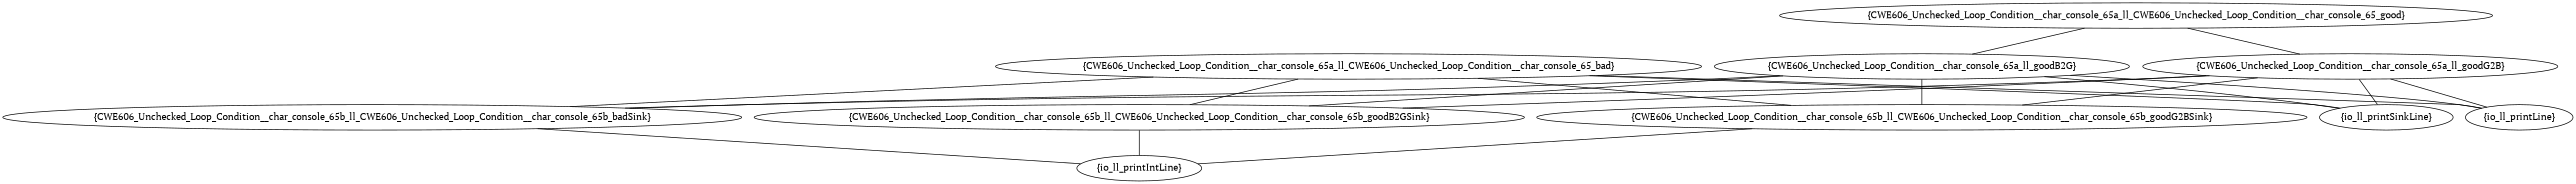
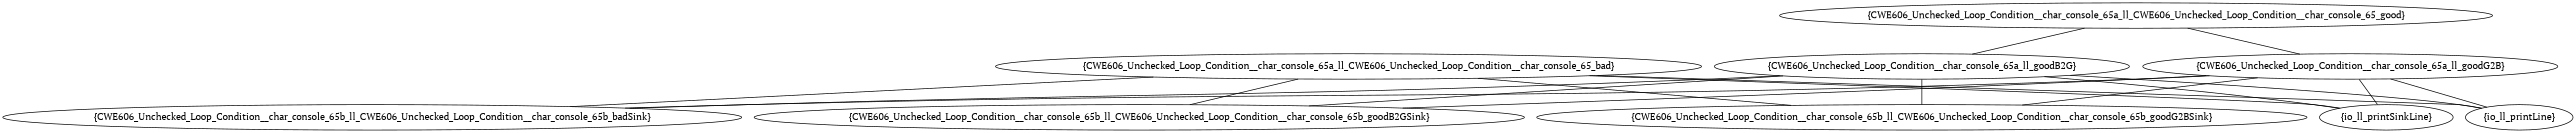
  graph {
    fontname="PT Serif"
    node [fontname="PT Serif"]
    edge [fontname="PT Serif"]
    n1 [label="{CWE606_Unchecked_Loop_Condition__char_console_65a_ll_CWE606_Unchecked_Loop_Condition__char_console_65_bad}"]
    n2 [label="{io_ll_printLine}"]
    n3 [label="{CWE606_Unchecked_Loop_Condition__char_console_65b_ll_CWE606_Unchecked_Loop_Condition__char_console_65b_badSink}"]
    n4 [label="{CWE606_Unchecked_Loop_Condition__char_console_65b_ll_CWE606_Unchecked_Loop_Condition__char_console_65b_goodB2GSink}"]
    n5 [label="{CWE606_Unchecked_Loop_Condition__char_console_65b_ll_CWE606_Unchecked_Loop_Condition__char_console_65b_goodG2BSink}"]
    n6 [label="{io_ll_printSinkLine}"]
-   n7 [label="{io_ll_printIntLine}"]
    n8 [label="{CWE606_Unchecked_Loop_Condition__char_console_65a_ll_CWE606_Unchecked_Loop_Condition__char_console_65_good}"]
    n9 [label="{CWE606_Unchecked_Loop_Condition__char_console_65a_ll_goodG2B}"]
    n10 [label="{CWE606_Unchecked_Loop_Condition__char_console_65a_ll_goodB2G}"]
    n1 -- n2
    n1 -- n3
    n1 -- n4
    n1 -- n5
    n1 -- n6
-   n3 -- n7
-   n4 -- n7
-   n5 -- n7
    n8 -- n9
    n8 -- n10
    n9 -- n2
    n9 -- n3
    n9 -- n4
    n9 -- n5
    n9 -- n6
    n10 -- n2
    n10 -- n3
    n10 -- n4
    n10 -- n5
    n10 -- n6
  }
